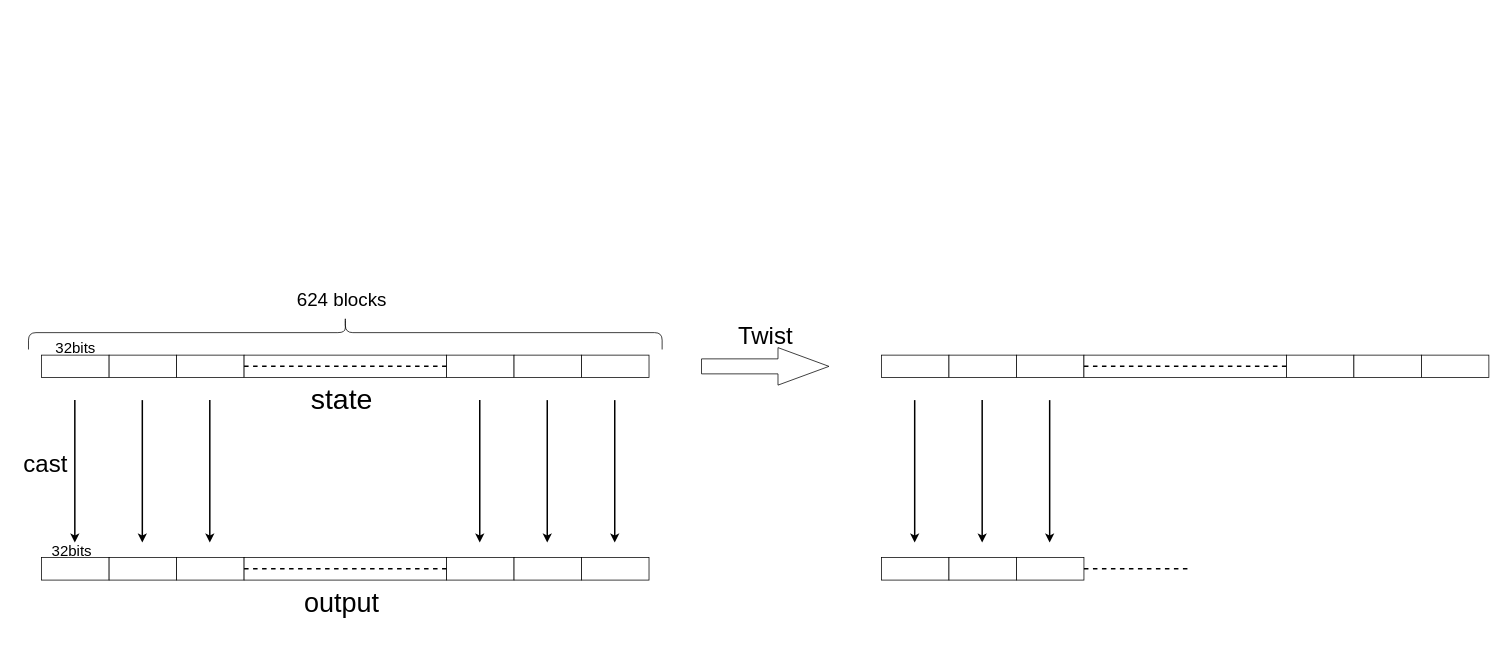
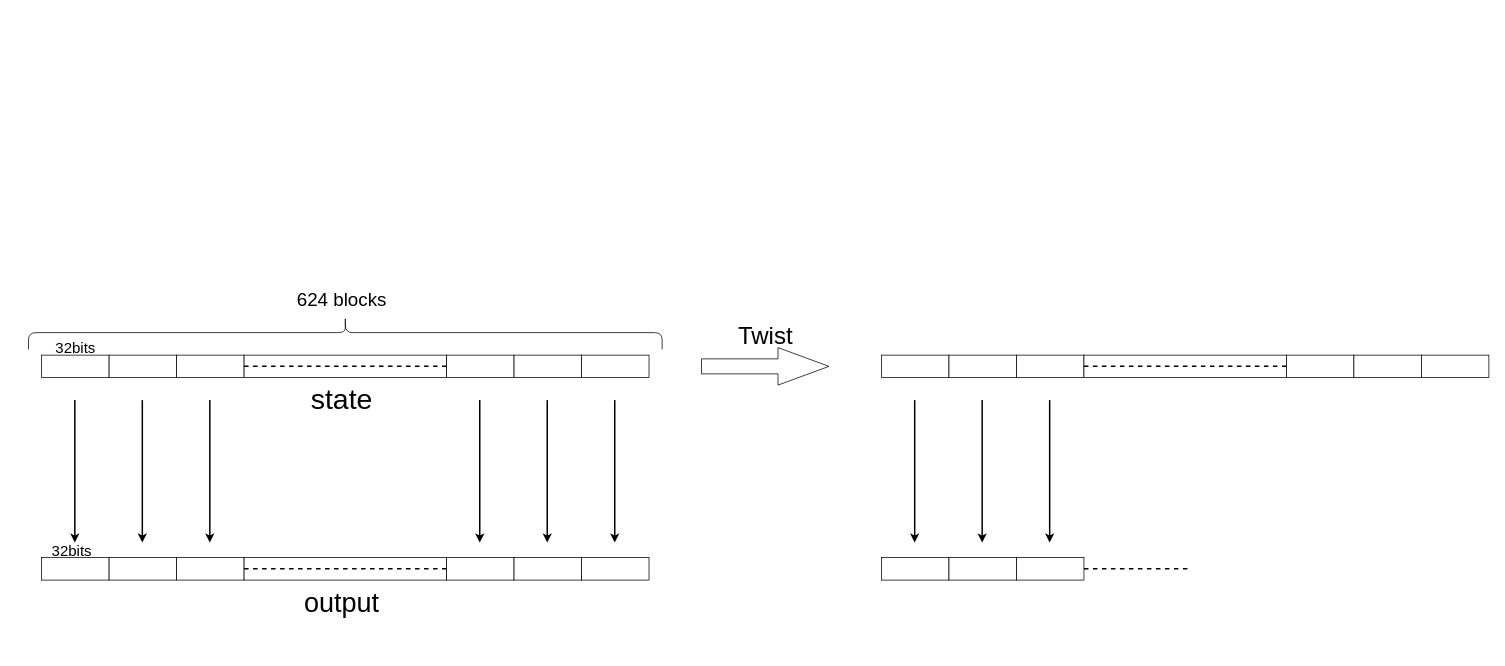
  <mxCell id="0" />
  <mxCell id="1" parent="0" />
  <mxCell id="2" value="" style="group" vertex="1" connectable="0" parent="1"><mxGeometry x="20" width="1965" height="455" as="geometry" y="378" /></mxCell>
  <mxCell id="3" value="&lt;font style=&quot;font-size: 25px;&quot;&gt;624 blocks&lt;/font&gt;" style="text;html=1;align=center;verticalAlign=middle;resizable=0;points=[];autosize=1;strokeColor=none;fillColor=none;" vertex="1" parent="2"><mxGeometry x="365" width="140" height="40" as="geometry" /></mxCell>
  <mxCell id="4" value="&lt;font style=&quot;font-size: 38px;&quot;&gt;state&lt;/font&gt;" style="text;html=1;align=center;verticalAlign=middle;resizable=0;points=[];autosize=1;strokeColor=none;fillColor=none;" vertex="1" parent="2"><mxGeometry x="380" y="125" width="110" height="60" as="geometry" /></mxCell>
  <mxCell id="5" value="" style="rounded=0;whiteSpace=wrap;html=1;" vertex="1" parent="2"><mxGeometry x="35" y="95" width="90" height="30" as="geometry" /></mxCell>
  <mxCell id="6" value="" style="rounded=0;whiteSpace=wrap;html=1;" vertex="1" parent="2"><mxGeometry x="125" y="95" width="90" height="30" as="geometry" /></mxCell>
  <mxCell id="7" value="" style="rounded=0;whiteSpace=wrap;html=1;" vertex="1" parent="2"><mxGeometry x="215" y="95" width="90" height="30" as="geometry" /></mxCell>
  <mxCell id="8" value="" style="rounded=0;whiteSpace=wrap;html=1;" vertex="1" parent="2"><mxGeometry x="305" y="95" width="270" height="30" as="geometry" /></mxCell>
  <mxCell id="9" value="" style="rounded=0;whiteSpace=wrap;html=1;" vertex="1" parent="2"><mxGeometry x="575" y="95" width="90" height="30" as="geometry" /></mxCell>
  <mxCell id="10" value="" style="rounded=0;whiteSpace=wrap;html=1;" vertex="1" parent="2"><mxGeometry x="665" y="95" width="90" height="30" as="geometry" /></mxCell>
  <mxCell id="11" value="" style="rounded=0;whiteSpace=wrap;html=1;" vertex="1" parent="2"><mxGeometry x="755" y="95" width="90" height="30" as="geometry" /></mxCell>
  <mxCell id="12" value="" style="shape=curlyBracket;whiteSpace=wrap;html=1;rounded=1;labelPosition=left;verticalLabelPosition=middle;align=right;verticalAlign=middle;rotation=90;" vertex="1" parent="2"><mxGeometry x="417.5" y="-357.5" width="45" height="845" as="geometry" /></mxCell>
  <mxCell id="13" style="edgeStyle=none;html=1;fontSize=25;endArrow=classic;endFill=1;strokeWidth=2;" edge="1" parent="2"><mxGeometry relative="1" as="geometry"><mxPoint x="79.29" y="345" as="targetPoint" /><mxPoint x="79.29" y="155" as="sourcePoint" /></mxGeometry></mxCell>
  <mxCell id="14" style="edgeStyle=none;html=1;fontSize=25;endArrow=classic;endFill=1;strokeWidth=2;" edge="1" parent="2"><mxGeometry relative="1" as="geometry"><mxPoint x="169.29" y="345" as="targetPoint" /><mxPoint x="169.29" y="155" as="sourcePoint" /></mxGeometry></mxCell>
  <mxCell id="15" style="edgeStyle=none;html=1;fontSize=25;endArrow=classic;endFill=1;strokeWidth=2;" edge="1" parent="2"><mxGeometry relative="1" as="geometry"><mxPoint x="259.29" y="345" as="targetPoint" /><mxPoint x="259.29" y="155" as="sourcePoint" /></mxGeometry></mxCell>
  <mxCell id="16" style="edgeStyle=none;html=1;fontSize=25;endArrow=classic;endFill=1;strokeWidth=2;" edge="1" parent="2"><mxGeometry relative="1" as="geometry"><mxPoint x="619.29" y="345" as="targetPoint" /><mxPoint x="619.29" y="155" as="sourcePoint" /></mxGeometry></mxCell>
  <mxCell id="17" style="edgeStyle=none;html=1;fontSize=25;endArrow=classic;endFill=1;strokeWidth=2;" edge="1" parent="2"><mxGeometry relative="1" as="geometry"><mxPoint x="709.29" y="345" as="targetPoint" /><mxPoint x="709.29" y="155" as="sourcePoint" /></mxGeometry></mxCell>
  <mxCell id="18" style="edgeStyle=none;html=1;fontSize=25;endArrow=classic;endFill=1;strokeWidth=2;" edge="1" parent="2"><mxGeometry relative="1" as="geometry"><mxPoint x="799.29" y="345" as="targetPoint" /><mxPoint x="799.29" y="155" as="sourcePoint" /></mxGeometry></mxCell>
  <mxCell id="19" value="" style="endArrow=none;dashed=1;html=1;strokeWidth=2;fontSize=30;exitX=0;exitY=0.5;exitDx=0;exitDy=0;entryX=0;entryY=0.5;entryDx=0;entryDy=0;" edge="1" parent="2"><mxGeometry width="50" height="50" relative="1" as="geometry"><mxPoint x="295" y="370" as="sourcePoint" /><mxPoint x="565" y="370" as="targetPoint" /></mxGeometry></mxCell>
  <mxCell id="20" value="" style="rounded=0;whiteSpace=wrap;html=1;" vertex="1" parent="2"><mxGeometry x="35" y="365" width="90" height="30" as="geometry" /></mxCell>
  <mxCell id="21" value="" style="rounded=0;whiteSpace=wrap;html=1;" vertex="1" parent="2"><mxGeometry x="125" y="365" width="90" height="30" as="geometry" /></mxCell>
  <mxCell id="22" value="" style="rounded=0;whiteSpace=wrap;html=1;" vertex="1" parent="2"><mxGeometry x="215" y="365" width="90" height="30" as="geometry" /></mxCell>
  <mxCell id="23" value="" style="rounded=0;whiteSpace=wrap;html=1;" vertex="1" parent="2"><mxGeometry x="305" y="365" width="270" height="30" as="geometry" /></mxCell>
  <mxCell id="24" value="" style="rounded=0;whiteSpace=wrap;html=1;" vertex="1" parent="2"><mxGeometry x="575" y="365" width="90" height="30" as="geometry" /></mxCell>
  <mxCell id="25" value="" style="rounded=0;whiteSpace=wrap;html=1;" vertex="1" parent="2"><mxGeometry x="665" y="365" width="90" height="30" as="geometry" /></mxCell>
  <mxCell id="26" value="" style="rounded=0;whiteSpace=wrap;html=1;" vertex="1" parent="2"><mxGeometry x="755" y="365" width="90" height="30" as="geometry" /></mxCell>
  <mxCell id="27" value="" style="endArrow=none;dashed=1;html=1;strokeWidth=2;fontSize=30;exitX=0;exitY=0.5;exitDx=0;exitDy=0;entryX=0;entryY=0.5;entryDx=0;entryDy=0;" edge="1" parent="2" source="23" target="24"><mxGeometry width="50" height="50" relative="1" as="geometry"><mxPoint x="365" y="455" as="sourcePoint" /><mxPoint x="415" y="405" as="targetPoint" /></mxGeometry></mxCell>
  <mxCell id="28" value="" style="endArrow=none;dashed=1;html=1;strokeWidth=2;fontSize=30;exitX=0;exitY=0.5;exitDx=0;exitDy=0;entryX=1;entryY=0.5;entryDx=0;entryDy=0;" edge="1" parent="2" source="8" target="8"><mxGeometry width="50" height="50" relative="1" as="geometry"><mxPoint x="315" y="390" as="sourcePoint" /><mxPoint x="585" y="390" as="targetPoint" /></mxGeometry></mxCell>
  <mxCell id="29" value="&lt;font style=&quot;font-size: 20px;&quot;&gt;32bits&lt;/font&gt;" style="text;html=1;align=center;verticalAlign=middle;resizable=0;points=[];autosize=1;strokeColor=none;fillColor=none;" vertex="1" parent="2"><mxGeometry x="40" y="65" width="80" height="40" as="geometry" /></mxCell>
  <mxCell id="30" value="&lt;font style=&quot;font-size: 20px;&quot;&gt;32bits&lt;/font&gt;" style="text;html=1;align=center;verticalAlign=middle;resizable=0;points=[];autosize=1;strokeColor=none;fillColor=none;" vertex="1" parent="2"><mxGeometry x="35" y="335" width="80" height="40" as="geometry" /></mxCell>
  <mxCell id="31" value="&lt;font style=&quot;font-size: 36px;&quot;&gt;output&lt;/font&gt;" style="text;html=1;align=center;verticalAlign=middle;resizable=0;points=[];autosize=1;strokeColor=none;fillColor=none;" vertex="1" parent="2"><mxGeometry x="375" y="395" width="120" height="60" as="geometry" /></mxCell>
  <mxCell id="32" value="" style="shape=singleArrow;whiteSpace=wrap;html=1;arrowWidth=0.4;arrowSize=0.4;" vertex="1" parent="2"><mxGeometry x="915" y="85" width="170" height="50" as="geometry" /></mxCell>
- <mxCell id="33" value="&lt;font style=&quot;font-size: 32px;&quot;&gt;cast&lt;/font&gt;" style="text;html=1;align=center;verticalAlign=middle;resizable=0;points=[];autosize=1;strokeColor=none;fillColor=none;" vertex="1" parent="2"><mxGeometry y="215" width="80" height="50" as="geometry" /></mxCell>
  <mxCell id="34" value="&lt;font style=&quot;font-size: 32px;&quot;&gt;Twist&lt;/font&gt;" style="text;html=1;align=center;verticalAlign=middle;resizable=0;points=[];autosize=1;strokeColor=none;fillColor=none;" vertex="1" parent="2"><mxGeometry x="950" y="45" width="100" height="50" as="geometry" /></mxCell>
  <mxCell id="35" value="" style="endArrow=none;dashed=1;html=1;strokeWidth=2;fontSize=30;exitX=0;exitY=0.5;exitDx=0;exitDy=0;entryX=0;entryY=0.5;entryDx=0;entryDy=0;" edge="1" parent="2"><mxGeometry width="50" height="50" relative="1" as="geometry"><mxPoint x="1415" y="100" as="sourcePoint" /><mxPoint x="1685" y="100" as="targetPoint" /></mxGeometry></mxCell>
  <mxCell id="36" value="" style="rounded=0;whiteSpace=wrap;html=1;" vertex="1" parent="2"><mxGeometry x="1155" y="95" width="90" height="30" as="geometry" /></mxCell>
  <mxCell id="37" value="" style="rounded=0;whiteSpace=wrap;html=1;" vertex="1" parent="2"><mxGeometry x="1245" y="95" width="90" height="30" as="geometry" /></mxCell>
  <mxCell id="38" value="" style="rounded=0;whiteSpace=wrap;html=1;" vertex="1" parent="2"><mxGeometry x="1335" y="95" width="90" height="30" as="geometry" /></mxCell>
  <mxCell id="39" value="" style="rounded=0;whiteSpace=wrap;html=1;" vertex="1" parent="2"><mxGeometry x="1425" y="95" width="270" height="30" as="geometry" /></mxCell>
  <mxCell id="40" value="" style="rounded=0;whiteSpace=wrap;html=1;" vertex="1" parent="2"><mxGeometry x="1695" y="95" width="90" height="30" as="geometry" /></mxCell>
  <mxCell id="41" value="" style="rounded=0;whiteSpace=wrap;html=1;" vertex="1" parent="2"><mxGeometry x="1785" y="95" width="90" height="30" as="geometry" /></mxCell>
  <mxCell id="42" value="" style="rounded=0;whiteSpace=wrap;html=1;" vertex="1" parent="2"><mxGeometry x="1875" y="95" width="90" height="30" as="geometry" /></mxCell>
  <mxCell id="43" value="" style="endArrow=none;dashed=1;html=1;strokeWidth=2;fontSize=30;exitX=0;exitY=0.5;exitDx=0;exitDy=0;entryX=0;entryY=0.5;entryDx=0;entryDy=0;" edge="1" parent="2" source="39" target="40"><mxGeometry width="50" height="50" relative="1" as="geometry"><mxPoint x="1485" y="185" as="sourcePoint" /><mxPoint x="1535" y="135" as="targetPoint" /></mxGeometry></mxCell>
  <mxCell id="44" style="edgeStyle=none;html=1;fontSize=25;endArrow=classic;endFill=1;strokeWidth=2;" edge="1" parent="2"><mxGeometry relative="1" as="geometry"><mxPoint x="1199.29" y="345" as="targetPoint" /><mxPoint x="1199.29" y="155" as="sourcePoint" /></mxGeometry></mxCell>
  <mxCell id="45" style="edgeStyle=none;html=1;fontSize=25;endArrow=classic;endFill=1;strokeWidth=2;" edge="1" parent="2"><mxGeometry relative="1" as="geometry"><mxPoint x="1289.29" y="345" as="targetPoint" /><mxPoint x="1289.29" y="155" as="sourcePoint" /></mxGeometry></mxCell>
  <mxCell id="46" style="edgeStyle=none;html=1;fontSize=25;endArrow=classic;endFill=1;strokeWidth=2;" edge="1" parent="2"><mxGeometry relative="1" as="geometry"><mxPoint x="1379.29" y="345" as="targetPoint" /><mxPoint x="1379.29" y="155" as="sourcePoint" /></mxGeometry></mxCell>
  <mxCell id="47" value="" style="rounded=0;whiteSpace=wrap;html=1;" vertex="1" parent="2"><mxGeometry x="1155" y="365" width="90" height="30" as="geometry" /></mxCell>
  <mxCell id="48" value="" style="rounded=0;whiteSpace=wrap;html=1;" vertex="1" parent="2"><mxGeometry x="1245" y="365" width="90" height="30" as="geometry" /></mxCell>
  <mxCell id="49" value="" style="rounded=0;whiteSpace=wrap;html=1;" vertex="1" parent="2"><mxGeometry x="1335" y="365" width="90" height="30" as="geometry" /></mxCell>
  <mxCell id="50" value="" style="endArrow=none;dashed=1;html=1;strokeWidth=2;fontSize=30;exitX=0;exitY=0.5;exitDx=0;exitDy=0;" edge="1" parent="2"><mxGeometry width="50" height="50" relative="1" as="geometry"><mxPoint x="1425.0" y="379.72" as="sourcePoint" /><mxPoint x="1565" y="380" as="targetPoint" /></mxGeometry></mxCell>
